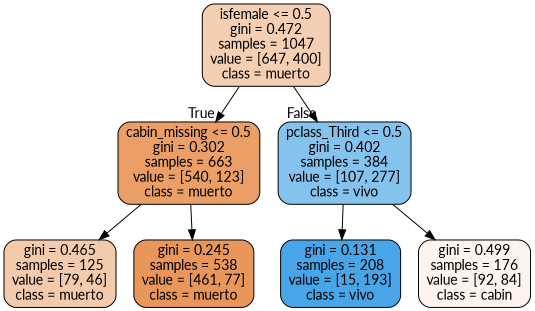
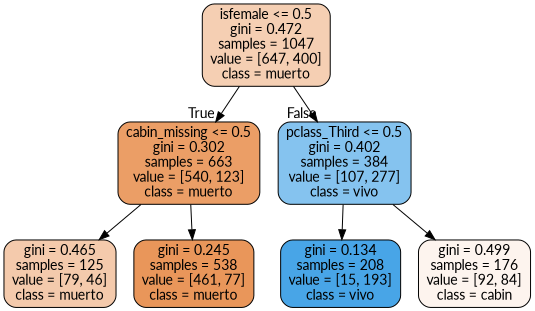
  digraph {
    fontname=Lato
    node [color=black fontname=Lato shape=box style="filled, rounded"]
    edge [fontname=Lato]
    n1 [fillcolor="#f5cfb3" label="isfemale <= 0.5\ngini = 0.472\nsamples = 1047\nvalue = [647, 400]\nclass = muerto"]
    n2 [fillcolor="#eb9e66" label="cabin_missing <= 0.5\ngini = 0.302\nsamples = 663\nvalue = [540, 123]\nclass = muerto"]
    n3 [fillcolor="#85c3ef" label="pclass_Third <= 0.5\ngini = 0.402\nsamples = 384\nvalue = [107, 277]\nclass = vivo"]
    n4 [fillcolor="#f4caac" label="gini = 0.465\nsamples = 125\nvalue = [79, 46]\nclass = muerto"]
    n5 [fillcolor="#e9965a" label="gini = 0.245\nsamples = 538\nvalue = [461, 77]\nclass = muerto"]
-   n6 [fillcolor="#48a5e7" label="gini = 0.131\nsamples = 208\nvalue = [15, 193]\nclass = vivo"]
+   n6 [fillcolor="#48a5e7" label="gini = 0.134\nsamples = 208\nvalue = [15, 193]\nclass = vivo"]
    n7 [fillcolor="#fdf4ee" label="gini = 0.499\nsamples = 176\nvalue = [92, 84]\nclass = cabin"]
    n1 -> n2 [headlabel=True labelangle=45 labeldistance=2.5]
    n1 -> n3 [headlabel=False labelangle=-45 labeldistance=2.5]
    n2 -> n4
    n2 -> n5
    n3 -> n6
    n3 -> n7
  }
